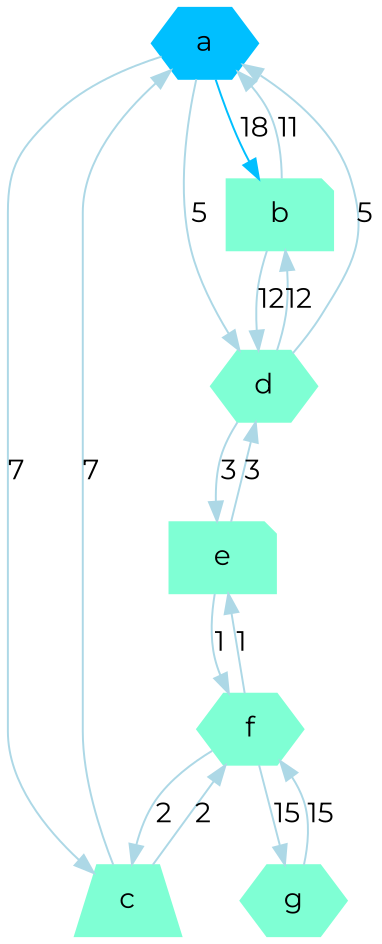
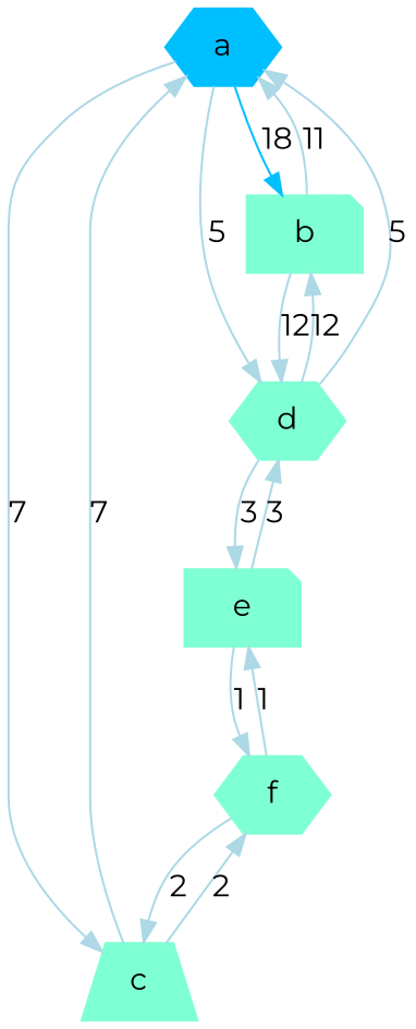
  digraph {
    fontname=Montserrat
    node [color=aquamarine fontname=Montserrat shape=hexagon style=filled]
    edge [color=lightblue fontname=Montserrat]
    a [color=deepskyblue1]
    b [shape=note]
    c [shape=trapezium]
    d
    f
    e [shape=note]
-   g
    a -> b [color=deepskyblue1 label=18]
    a -> c [label=7]
    a -> d [label=5]
    b -> a [label=11]
    b -> d [label=12]
    c -> a [label=7]
    c -> f [label=2]
    d -> a [label=5]
    d -> b [label=12]
    d -> e [label=3]
    f -> c [label=2]
    f -> e [label=1]
-   f -> g [label=15]
    e -> d [label=3]
    e -> f [label=1]
-   g -> f [label=15]
  }
